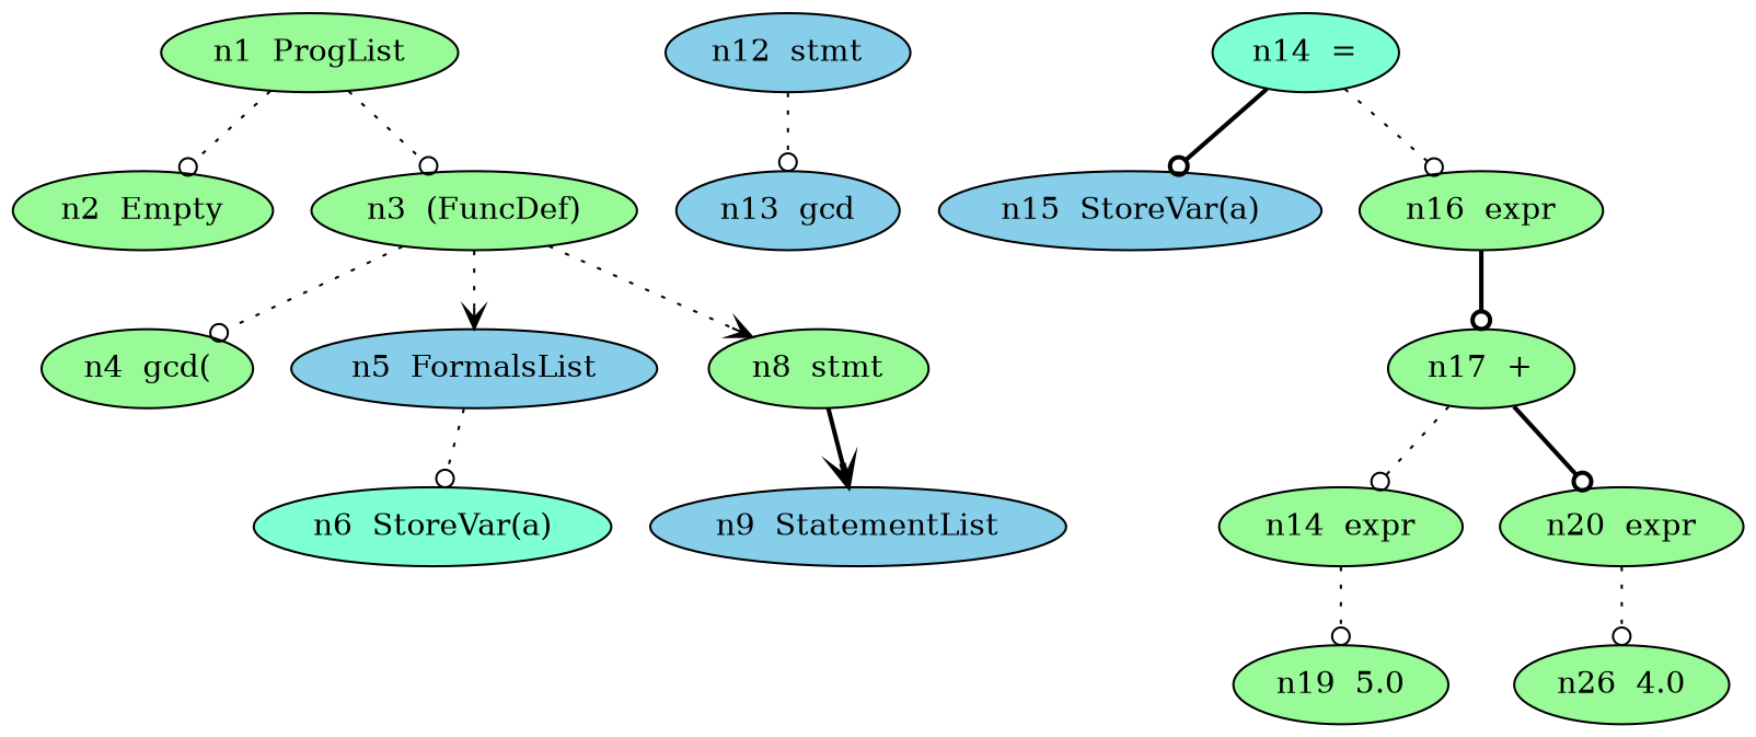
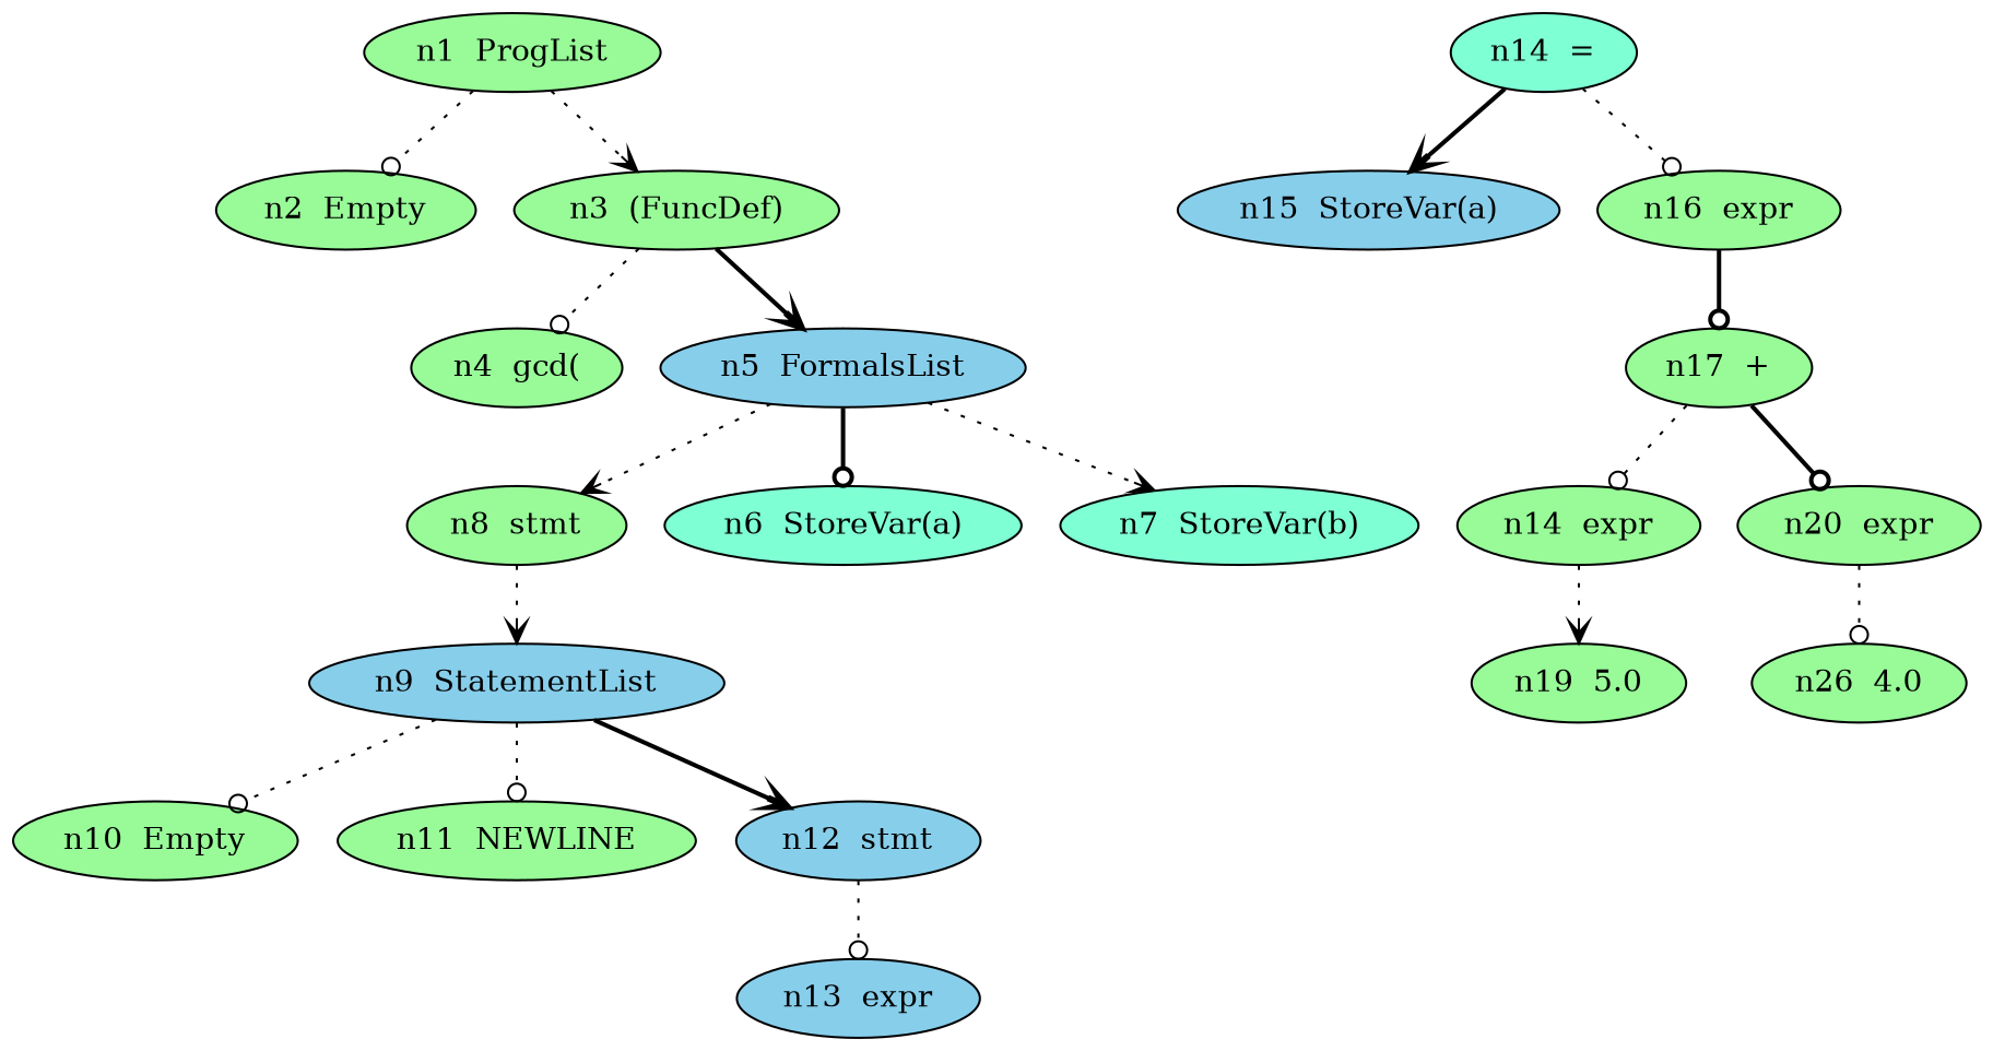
  digraph {
    node [fillcolor=palegreen style=filled]
    edge [arrowhead=odot style=dotted]
    n1 [label="n1  ProgList"]
    n2 [label="n2  Empty"]
    n3 [label="n3  (FuncDef)"]
    n4 [label="n4  gcd("]
    n5 [fillcolor=skyblue label="n5  FormalsList"]
    n6 [label="n8  stmt"]
    n7 [fillcolor=aquamarine label="n6  StoreVar(a)"]
+   n8 [fillcolor=aquamarine label="n7  StoreVar(b)"]
    n9 [fillcolor=skyblue label="n9  StatementList"]
+   n10 [label="n10  Empty"]
+   n11 [label="n11  NEWLINE"]
    n12 [fillcolor=skyblue label="n12  stmt"]
-   n13 [fillcolor=skyblue label="n13  gcd"]
+   n13 [fillcolor=skyblue label="n13  expr"]
    n14 [fillcolor=aquamarine label="n14  ="]
    n15 [fillcolor=skyblue label="n15  StoreVar(a)"]
    n16 [label="n16  expr"]
    n17 [label="n17  +"]
    n18 [label="n14  expr"]
    n19 [label="n20  expr"]
    n20 [label="n19  5.0"]
    n21 [label="n26  4.0"]
    n1 -> n2
-   n1 -> n3
+   n1 -> n3 [arrowhead=vee]
    n3 -> n4
-   n3 -> n5 [arrowhead=vee]
-   n3 -> n6 [arrowhead=vee]
-   n5 -> n7
-   n6 -> n9 [arrowhead=vee style=bold]
+   n3 -> n5 [arrowhead=vee style=bold]
+   n5 -> n6 [arrowhead=vee]
+   n5 -> n7 [style=bold]
+   n5 -> n8 [arrowhead=vee]
+   n6 -> n9 [arrowhead=vee]
+   n9 -> n10
+   n9 -> n11
+   n9 -> n12 [arrowhead=vee style=bold]
    n12 -> n13
-   n14 -> n15 [style=bold]
+   n14 -> n15 [arrowhead=vee style=bold]
    n14 -> n16
    n16 -> n17 [style=bold]
    n17 -> n18
    n17 -> n19 [style=bold]
-   n18 -> n20
+   n18 -> n20 [arrowhead=vee]
    n19 -> n21
  }
